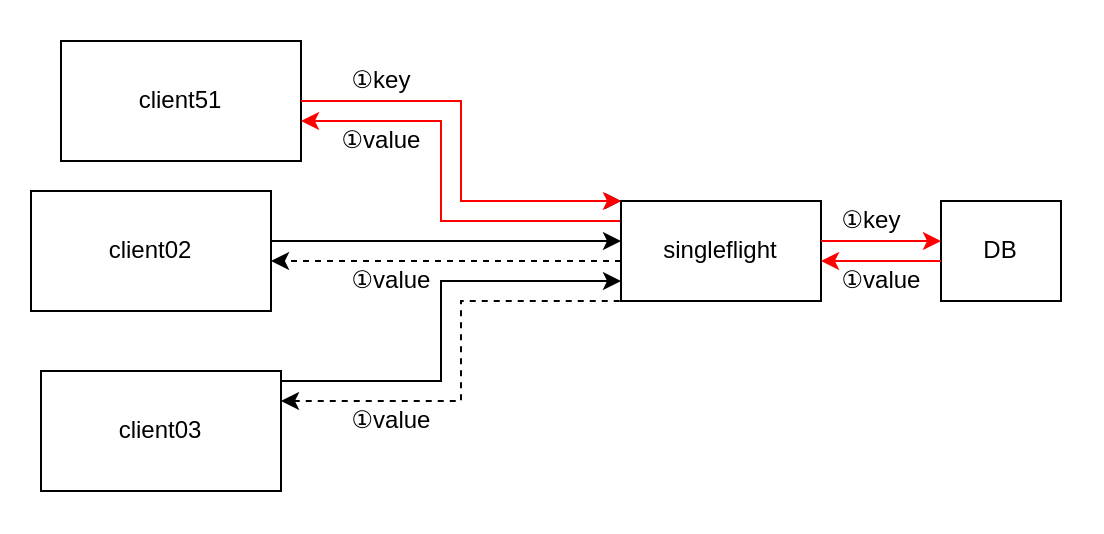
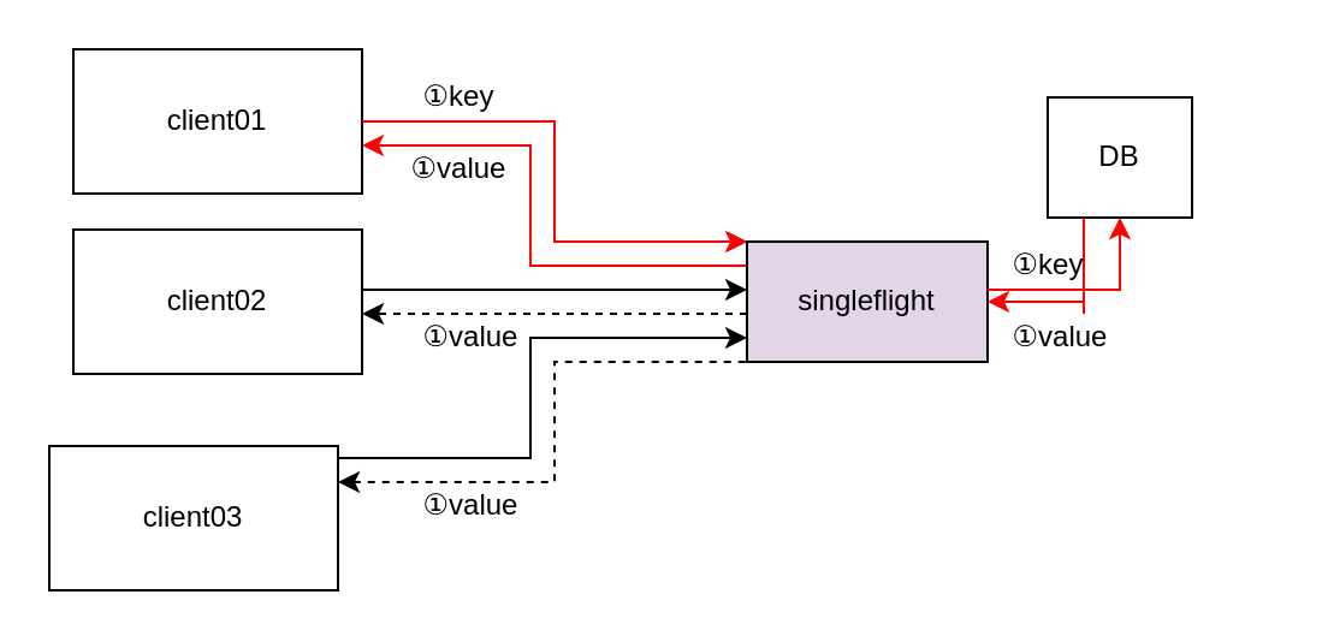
  <mxCell id="0" />
  <mxCell id="1" parent="0" />
  <mxCell id="2" style="edgeStyle=orthogonalEdgeStyle;rounded=0;orthogonalLoop=1;jettySize=auto;html=1;entryX=0;entryY=0;entryDx=0;entryDy=0;endArrow=open;" edge="1" parent="1" source="3" target="11"><mxGeometry relative="1" as="geometry"><Array as="points"><mxPoint x="230" y="50" /><mxPoint x="230" y="100" /></Array></mxGeometry></mxCell>
- <mxCell id="3" value="client51" style="rounded=0;whiteSpace=wrap;html=1;" vertex="1" parent="1"><mxGeometry x="30" y="20" width="120" height="60" as="geometry" /></mxCell>
+ <mxCell id="3" value="client01" style="rounded=0;whiteSpace=wrap;html=1;" vertex="1" parent="1"><mxGeometry x="30" y="20" width="120" height="60" as="geometry" /></mxCell>
  <mxCell id="4" style="edgeStyle=orthogonalEdgeStyle;rounded=0;orthogonalLoop=1;jettySize=auto;html=1;" edge="1" parent="1" source="5" target="11"><mxGeometry relative="1" as="geometry"><Array as="points"><mxPoint x="240" y="120" /><mxPoint x="240" y="120" /></Array></mxGeometry></mxCell>
- <mxCell id="5" value="client02" style="rounded=0;whiteSpace=wrap;html=1;" vertex="1" parent="1"><mxGeometry x="15" y="95" width="120" height="60" as="geometry" /></mxCell>
+ <mxCell id="5" value="client02" style="rounded=0;whiteSpace=wrap;html=1;" vertex="1" parent="1"><mxGeometry x="30" y="95" width="120" height="60" as="geometry" /></mxCell>
  <mxCell id="6" style="edgeStyle=orthogonalEdgeStyle;rounded=0;orthogonalLoop=1;jettySize=auto;html=1;startArrow=classic;startFill=1;endArrow=none;endFill=0;dashed=1;" edge="1" parent="1" source="7" target="11"><mxGeometry relative="1" as="geometry"><Array as="points"><mxPoint x="230" y="200" /><mxPoint x="230" y="150" /></Array></mxGeometry></mxCell>
  <mxCell id="7" value="client03" style="rounded=0;whiteSpace=wrap;html=1;" vertex="1" parent="1"><mxGeometry x="20" y="185" width="120" height="60" as="geometry" /></mxCell>
  <mxCell id="8" style="edgeStyle=orthogonalEdgeStyle;rounded=0;orthogonalLoop=1;jettySize=auto;html=1;fillColor=#fad9d5;strokeColor=#FF0000;" edge="1" parent="1" source="11"><mxGeometry relative="1" as="geometry"><mxPoint x="150" y="60" as="targetPoint" /><Array as="points"><mxPoint x="220" y="110" /><mxPoint x="220" y="60" /><mxPoint x="150" y="60" /></Array></mxGeometry></mxCell>
  <mxCell id="9" style="edgeStyle=orthogonalEdgeStyle;rounded=0;orthogonalLoop=1;jettySize=auto;html=1;dashed=1;" edge="1" parent="1" source="11" target="5"><mxGeometry relative="1" as="geometry"><Array as="points"><mxPoint x="240" y="130" /><mxPoint x="240" y="130" /></Array></mxGeometry></mxCell>
  <mxCell id="10" style="edgeStyle=orthogonalEdgeStyle;rounded=0;orthogonalLoop=1;jettySize=auto;html=1;startArrow=classic;startFill=1;endArrow=none;endFill=0;" edge="1" parent="1" source="11" target="7"><mxGeometry relative="1" as="geometry"><Array as="points"><mxPoint x="220" y="140" /><mxPoint x="220" y="190" /></Array></mxGeometry></mxCell>
- <mxCell id="11" value="singleflight" style="rounded=0;whiteSpace=wrap;html=1;" vertex="1" parent="1"><mxGeometry x="310" y="100" width="100" height="50" as="geometry" /></mxCell>
- <mxCell id="12" value="DB" style="rounded=0;whiteSpace=wrap;html=1;" vertex="1" parent="1"><mxGeometry x="470" y="100" width="60" height="50" as="geometry" /></mxCell>
+ <mxCell id="11" value="singleflight" style="rounded=0;whiteSpace=wrap;html=1;fillColor=#e1d5e7;" vertex="1" parent="1"><mxGeometry x="310" y="100" width="100" height="50" as="geometry" /></mxCell>
+ <mxCell id="12" value="DB" style="rounded=0;whiteSpace=wrap;html=1;" vertex="1" parent="1"><mxGeometry x="435" y="40" width="60" height="50" as="geometry" /></mxCell>
  <mxCell id="13" style="edgeStyle=orthogonalEdgeStyle;rounded=0;orthogonalLoop=1;jettySize=auto;html=1;entryX=0;entryY=0;entryDx=0;entryDy=0;fillColor=#b1ddf0;strokeColor=#FF0000;" edge="1" parent="1"><mxGeometry relative="1" as="geometry"><mxPoint x="150" y="50" as="sourcePoint" /><mxPoint x="310" y="100" as="targetPoint" /><Array as="points"><mxPoint x="230" y="50" /><mxPoint x="230" y="100" /></Array></mxGeometry></mxCell>
  <mxCell id="14" style="edgeStyle=orthogonalEdgeStyle;rounded=0;orthogonalLoop=1;jettySize=auto;html=1;fillColor=#b1ddf0;strokeColor=#FF0000;" edge="1" parent="1" source="11" target="12"><mxGeometry relative="1" as="geometry"><mxPoint x="370" y="40" as="sourcePoint" /><mxPoint x="530" y="90" as="targetPoint" /><Array as="points"><mxPoint x="450" y="120" /><mxPoint x="450" y="120" /></Array></mxGeometry></mxCell>
  <mxCell id="15" style="edgeStyle=orthogonalEdgeStyle;rounded=0;orthogonalLoop=1;jettySize=auto;html=1;fillColor=#b1ddf0;strokeColor=#FF0000;" edge="1" parent="1" source="12" target="11"><mxGeometry relative="1" as="geometry"><mxPoint x="440" y="130" as="sourcePoint" /><mxPoint x="480" y="130" as="targetPoint" /><Array as="points"><mxPoint x="450" y="130" /><mxPoint x="450" y="130" /></Array></mxGeometry></mxCell>
  <mxCell id="16" value="①key" style="text;html=1;align=center;verticalAlign=middle;resizable=0;points=[];autosize=1;strokeColor=none;fillColor=none;" vertex="1" parent="1"><mxGeometry x="165" y="30" width="50" height="20" as="geometry" /></mxCell>
  <mxCell id="17" value="①value" style="text;html=1;align=center;verticalAlign=middle;resizable=0;points=[];autosize=1;strokeColor=none;fillColor=none;" vertex="1" parent="1"><mxGeometry x="410" y="130" width="60" height="20" as="geometry" /></mxCell>
  <mxCell id="18" value="①key" style="text;html=1;align=center;verticalAlign=middle;resizable=0;points=[];autosize=1;strokeColor=none;fillColor=none;" vertex="1" parent="1"><mxGeometry x="410" y="100" width="50" height="20" as="geometry" /></mxCell>
  <mxCell id="19" value="①value" style="text;html=1;align=center;verticalAlign=middle;resizable=0;points=[];autosize=1;strokeColor=none;fillColor=none;" vertex="1" parent="1"><mxGeometry x="160" y="60" width="60" height="20" as="geometry" /></mxCell>
  <mxCell id="20" value="①value" style="text;html=1;align=center;verticalAlign=middle;resizable=0;points=[];autosize=1;strokeColor=none;fillColor=none;" vertex="1" parent="1"><mxGeometry x="165" y="130" width="60" height="20" as="geometry" /></mxCell>
  <mxCell id="21" value="①value" style="text;html=1;align=center;verticalAlign=middle;resizable=0;points=[];autosize=1;strokeColor=none;fillColor=none;" vertex="1" parent="1"><mxGeometry x="165" y="200" width="60" height="20" as="geometry" /></mxCell>
